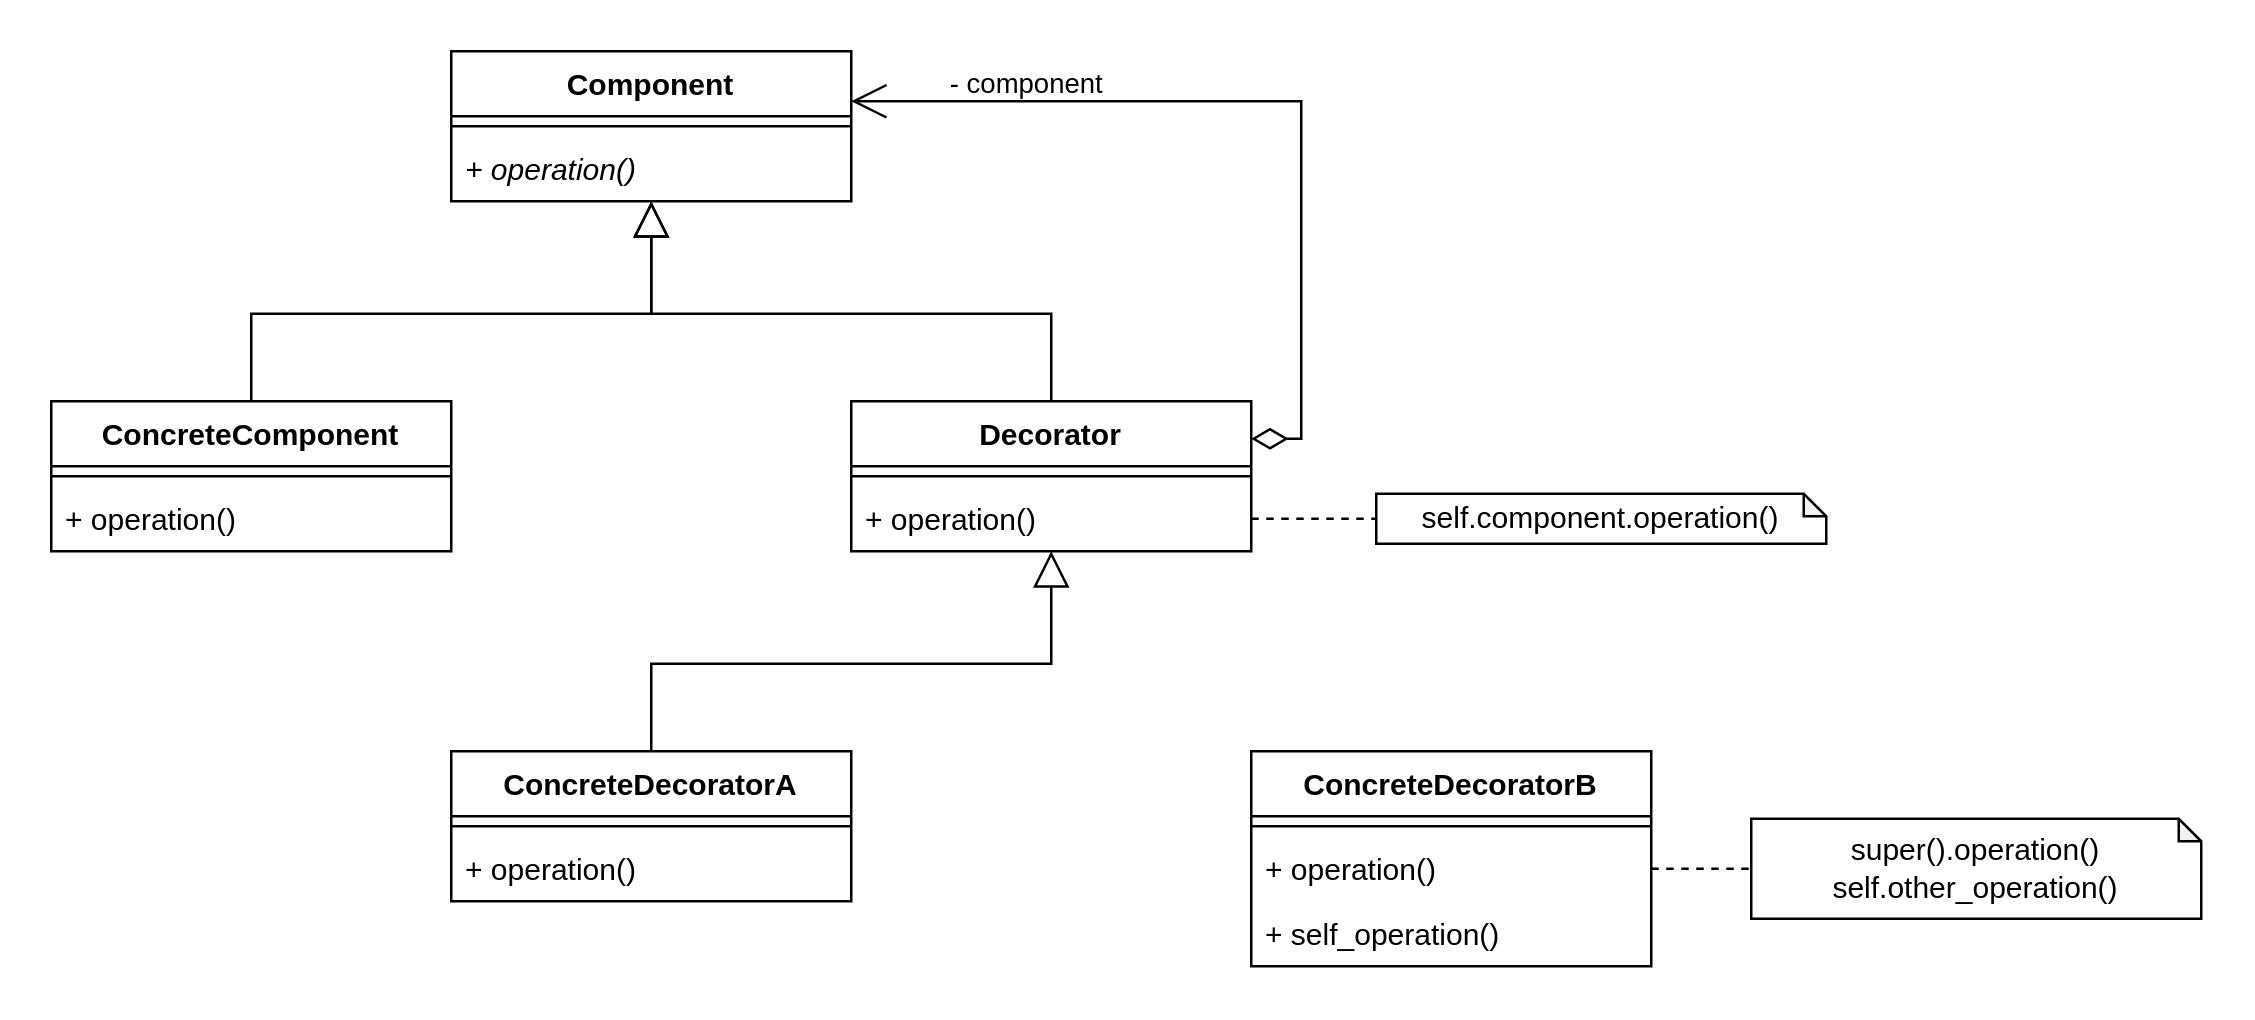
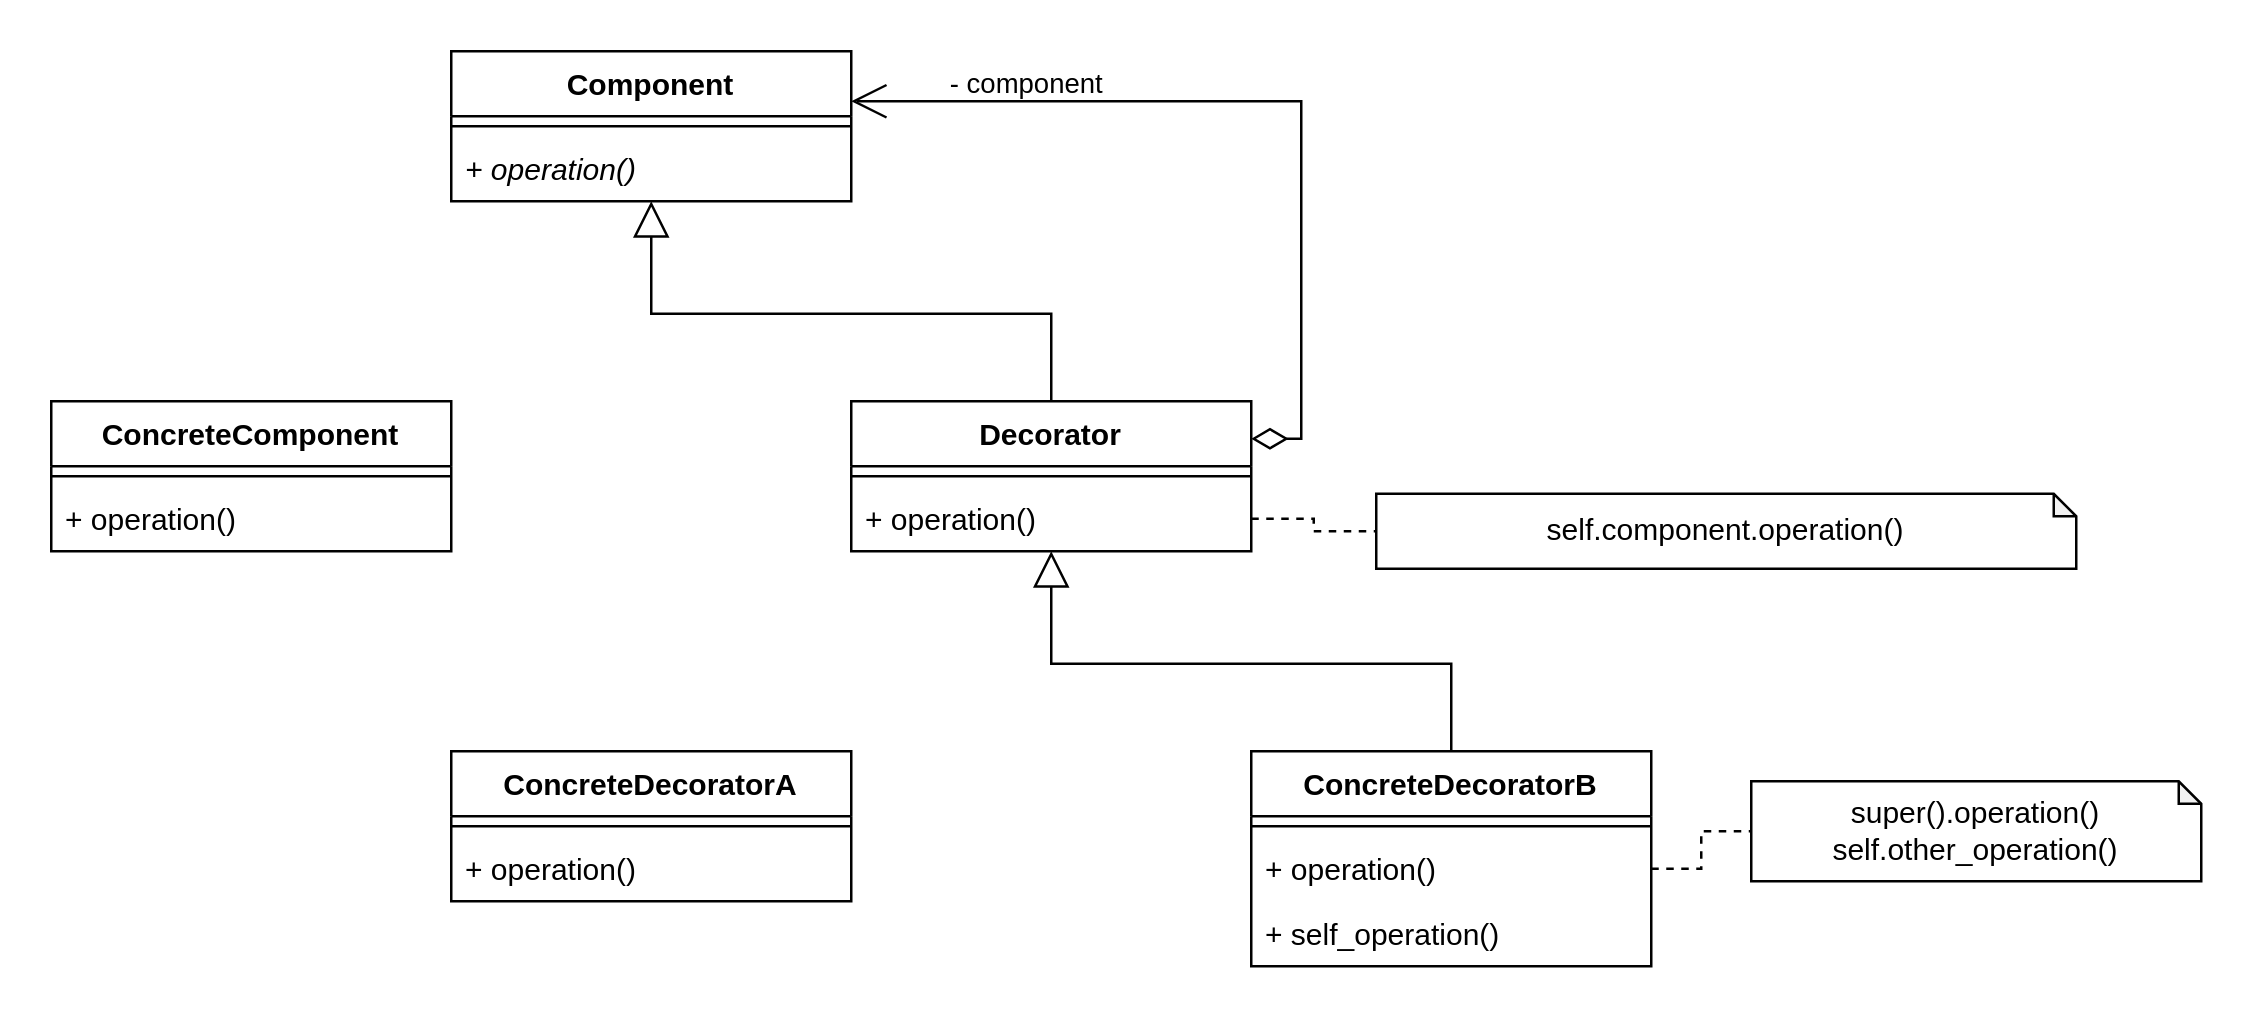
  <mxCell id="0" />
  <mxCell id="1" parent="0" />
- <mxCell id="2" style="edgeStyle=orthogonalEdgeStyle;rounded=0;orthogonalLoop=1;jettySize=auto;html=1;exitX=0.5;exitY=0;exitDx=0;exitDy=0;startSize=12;endArrow=block;endFill=0;endSize=12;" parent="1" source="3" target="15" edge="1"><mxGeometry relative="1" as="geometry" /></mxCell>
  <mxCell id="3" value="ConcreteDecoratorA" style="swimlane;fontStyle=1;align=center;verticalAlign=top;childLayout=stackLayout;horizontal=1;startSize=26;horizontalStack=0;resizeParent=1;resizeParentMax=0;resizeLast=0;collapsible=1;marginBottom=0;" parent="1" vertex="1"><mxGeometry x="180" y="300" width="160" height="60" as="geometry" /></mxCell>
  <mxCell id="4" value="" style="line;strokeWidth=1;fillColor=none;align=left;verticalAlign=middle;spacingTop=-1;spacingLeft=3;spacingRight=3;rotatable=0;labelPosition=right;points=[];portConstraint=eastwest;" parent="3" vertex="1"><mxGeometry y="26" width="160" height="8" as="geometry" /></mxCell>
  <mxCell id="5" value="+ operation()" style="text;strokeColor=none;fillColor=none;align=left;verticalAlign=top;spacingLeft=4;spacingRight=4;overflow=hidden;rotatable=0;points=[[0,0.5],[1,0.5]];portConstraint=eastwest;" parent="3" vertex="1"><mxGeometry y="34" width="160" height="26" as="geometry" /></mxCell>
+ <mxCell id="6" style="edgeStyle=orthogonalEdgeStyle;rounded=0;orthogonalLoop=1;jettySize=auto;html=1;exitX=0.5;exitY=0;exitDx=0;exitDy=0;startSize=12;endArrow=block;endFill=0;endSize=12;" parent="1" source="8" target="15" edge="1"><mxGeometry relative="1" as="geometry" /></mxCell>
  <mxCell id="7" style="edgeStyle=orthogonalEdgeStyle;rounded=0;orthogonalLoop=1;jettySize=auto;html=1;dashed=1;startArrow=none;startFill=0;startSize=12;endArrow=none;endFill=0;endSize=12;" parent="1" source="10" target="27" edge="1"><mxGeometry relative="1" as="geometry"><mxPoint x="660" y="343" as="sourcePoint" /><Array as="points" /></mxGeometry></mxCell>
  <mxCell id="8" value="ConcreteDecoratorB" style="swimlane;fontStyle=1;align=center;verticalAlign=top;childLayout=stackLayout;horizontal=1;startSize=26;horizontalStack=0;resizeParent=1;resizeParentMax=0;resizeLast=0;collapsible=1;marginBottom=0;" parent="1" vertex="1"><mxGeometry x="500" y="300" width="160" height="86" as="geometry" /></mxCell>
  <mxCell id="9" value="" style="line;strokeWidth=1;fillColor=none;align=left;verticalAlign=middle;spacingTop=-1;spacingLeft=3;spacingRight=3;rotatable=0;labelPosition=right;points=[];portConstraint=eastwest;" parent="8" vertex="1"><mxGeometry y="26" width="160" height="8" as="geometry" /></mxCell>
  <mxCell id="10" value="+ operation()" style="text;strokeColor=none;fillColor=none;align=left;verticalAlign=top;spacingLeft=4;spacingRight=4;overflow=hidden;rotatable=0;points=[[0,0.5],[1,0.5]];portConstraint=eastwest;" parent="8" vertex="1"><mxGeometry y="34" width="160" height="26" as="geometry" /></mxCell>
  <mxCell id="11" value="+ self_operation()" style="text;strokeColor=none;fillColor=none;align=left;verticalAlign=top;spacingLeft=4;spacingRight=4;overflow=hidden;rotatable=0;points=[[0,0.5],[1,0.5]];portConstraint=eastwest;" parent="8" vertex="1"><mxGeometry y="60" width="160" height="26" as="geometry" /></mxCell>
  <mxCell id="12" style="edgeStyle=orthogonalEdgeStyle;rounded=0;orthogonalLoop=1;jettySize=auto;html=1;exitX=0.5;exitY=0;exitDx=0;exitDy=0;endArrow=block;endFill=0;startSize=12;endSize=12;" parent="1" source="15" target="22" edge="1"><mxGeometry relative="1" as="geometry" /></mxCell>
  <mxCell id="13" style="edgeStyle=orthogonalEdgeStyle;rounded=0;orthogonalLoop=1;jettySize=auto;html=1;exitX=1;exitY=0.25;exitDx=0;exitDy=0;startSize=12;endArrow=open;endFill=0;endSize=12;startArrow=diamondThin;startFill=0;" parent="1" source="15" target="22" edge="1"><mxGeometry relative="1" as="geometry"><Array as="points"><mxPoint x="520" y="175" /><mxPoint x="520" y="40" /></Array></mxGeometry></mxCell>
  <mxCell id="14" value="- component" style="edgeLabel;html=1;align=center;verticalAlign=middle;resizable=0;points=[];" parent="13" vertex="1" connectable="0"><mxGeometry x="0.57" relative="1" as="geometry"><mxPoint x="-3" y="-8" as="offset" /></mxGeometry></mxCell>
  <mxCell id="15" value="Decorator" style="swimlane;fontStyle=1;align=center;verticalAlign=top;childLayout=stackLayout;horizontal=1;startSize=26;horizontalStack=0;resizeParent=1;resizeParentMax=0;resizeLast=0;collapsible=1;marginBottom=0;" parent="1" vertex="1"><mxGeometry x="340" y="160" width="160" height="60" as="geometry" /></mxCell>
  <mxCell id="16" value="" style="line;strokeWidth=1;fillColor=none;align=left;verticalAlign=middle;spacingTop=-1;spacingLeft=3;spacingRight=3;rotatable=0;labelPosition=right;points=[];portConstraint=eastwest;" parent="15" vertex="1"><mxGeometry y="26" width="160" height="8" as="geometry" /></mxCell>
  <mxCell id="17" value="+ operation()" style="text;strokeColor=none;fillColor=none;align=left;verticalAlign=top;spacingLeft=4;spacingRight=4;overflow=hidden;rotatable=0;points=[[0,0.5],[1,0.5]];portConstraint=eastwest;" parent="15" vertex="1"><mxGeometry y="34" width="160" height="26" as="geometry" /></mxCell>
- <mxCell id="18" style="edgeStyle=orthogonalEdgeStyle;rounded=0;orthogonalLoop=1;jettySize=auto;html=1;exitX=0.5;exitY=0;exitDx=0;exitDy=0;endSize=12;endArrow=block;endFill=0;" parent="1" source="19" target="22" edge="1"><mxGeometry relative="1" as="geometry" /></mxCell>
  <mxCell id="19" value="ConcreteComponent" style="swimlane;fontStyle=1;align=center;verticalAlign=top;childLayout=stackLayout;horizontal=1;startSize=26;horizontalStack=0;resizeParent=1;resizeParentMax=0;resizeLast=0;collapsible=1;marginBottom=0;" parent="1" vertex="1"><mxGeometry x="20" y="160" width="160" height="60" as="geometry" /></mxCell>
  <mxCell id="20" value="" style="line;strokeWidth=1;fillColor=none;align=left;verticalAlign=middle;spacingTop=-1;spacingLeft=3;spacingRight=3;rotatable=0;labelPosition=right;points=[];portConstraint=eastwest;" parent="19" vertex="1"><mxGeometry y="26" width="160" height="8" as="geometry" /></mxCell>
  <mxCell id="21" value="+ operation()" style="text;strokeColor=none;fillColor=none;align=left;verticalAlign=top;spacingLeft=4;spacingRight=4;overflow=hidden;rotatable=0;points=[[0,0.5],[1,0.5]];portConstraint=eastwest;" parent="19" vertex="1"><mxGeometry y="34" width="160" height="26" as="geometry" /></mxCell>
  <mxCell id="22" value="Component" style="swimlane;fontStyle=1;align=center;verticalAlign=top;childLayout=stackLayout;horizontal=1;startSize=26;horizontalStack=0;resizeParent=1;resizeParentMax=0;resizeLast=0;collapsible=1;marginBottom=0;" parent="1" vertex="1"><mxGeometry x="180" y="20" width="160" height="60" as="geometry" /></mxCell>
  <mxCell id="23" value="" style="line;strokeWidth=1;fillColor=none;align=left;verticalAlign=middle;spacingTop=-1;spacingLeft=3;spacingRight=3;rotatable=0;labelPosition=right;points=[];portConstraint=eastwest;" parent="22" vertex="1"><mxGeometry y="26" width="160" height="8" as="geometry" /></mxCell>
  <mxCell id="24" value="+ operation()" style="text;strokeColor=none;fillColor=none;align=left;verticalAlign=top;spacingLeft=4;spacingRight=4;overflow=hidden;rotatable=0;points=[[0,0.5],[1,0.5]];portConstraint=eastwest;fontStyle=2" parent="22" vertex="1"><mxGeometry y="34" width="160" height="26" as="geometry" /></mxCell>
- <mxCell id="25" value="self.component.operation()" style="shape=note;whiteSpace=wrap;html=1;backgroundOutline=1;darkOpacity=0.05;size=9;" parent="1" vertex="1"><mxGeometry x="550" y="197" width="180" height="20" as="geometry" /></mxCell>
+ <mxCell id="25" value="self.component.operation()" style="shape=note;whiteSpace=wrap;html=1;backgroundOutline=1;darkOpacity=0.05;size=9;" parent="1" vertex="1"><mxGeometry x="550" y="197" width="280" height="30" as="geometry" /></mxCell>
  <mxCell id="26" style="edgeStyle=orthogonalEdgeStyle;rounded=0;orthogonalLoop=1;jettySize=auto;html=1;exitX=1;exitY=0.5;exitDx=0;exitDy=0;startArrow=none;startFill=0;startSize=12;endArrow=none;endFill=0;endSize=12;dashed=1;" parent="1" source="17" target="25" edge="1"><mxGeometry relative="1" as="geometry" /></mxCell>
- <mxCell id="27" value="super().operation()&lt;br&gt;self.other_operation()" style="shape=note;whiteSpace=wrap;html=1;backgroundOutline=1;darkOpacity=0.05;size=9;" parent="1" vertex="1"><mxGeometry x="700" y="327" width="180" height="40" as="geometry" /></mxCell>
+ <mxCell id="27" value="super().operation()&lt;br&gt;self.other_operation()" style="shape=note;whiteSpace=wrap;html=1;backgroundOutline=1;darkOpacity=0.05;size=9;" parent="1" vertex="1"><mxGeometry x="700" y="312" width="180" height="40" as="geometry" /></mxCell>
